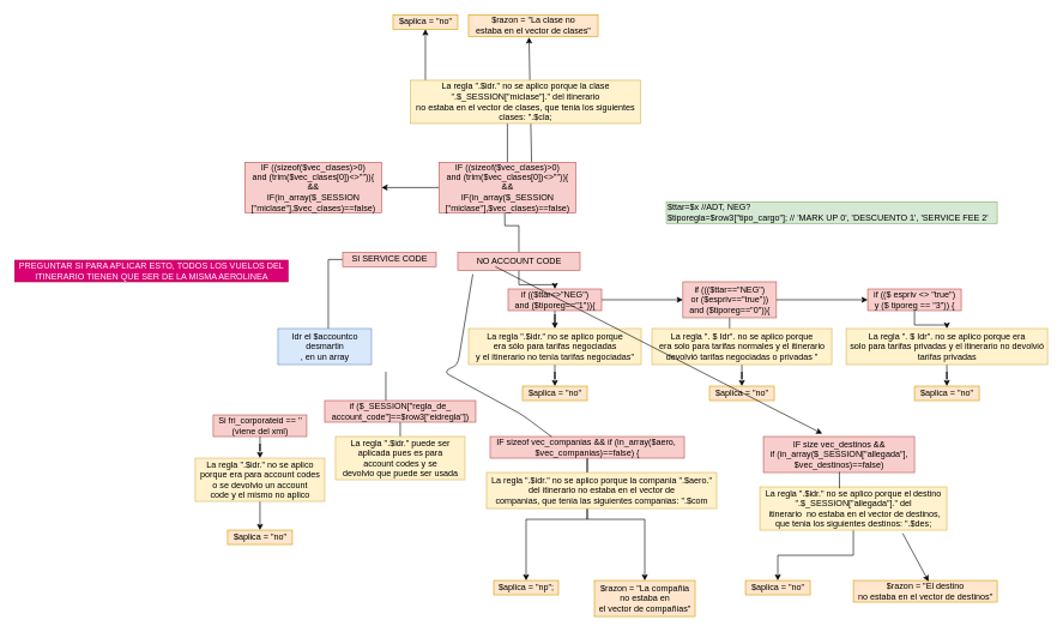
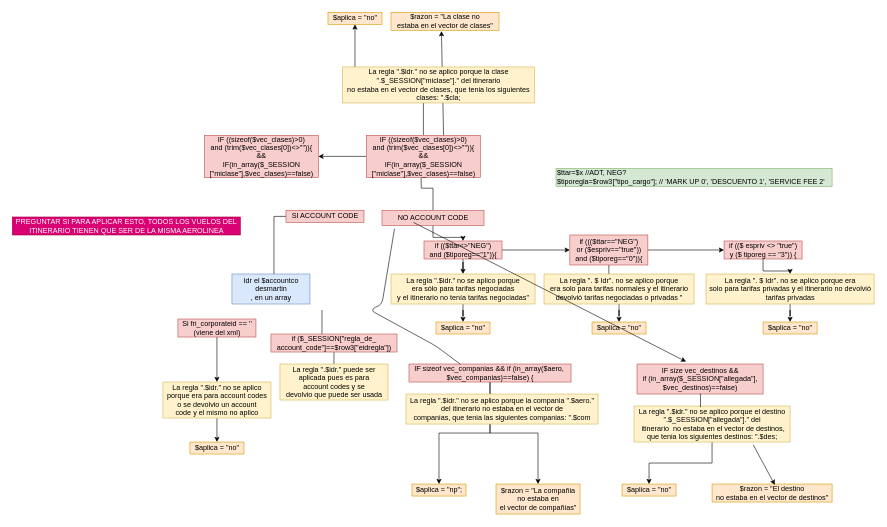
  <mxCell id="0" />
  <mxCell id="1" parent="0" />
  <mxCell id="2" style="edgeStyle=orthogonalEdgeStyle;rounded=0;orthogonalLoop=1;jettySize=auto;html=1;" parent="1" source="3" edge="1"><mxGeometry relative="1" as="geometry"><mxPoint x="456" y="466" as="targetPoint" /></mxGeometry></mxCell>
- <mxCell id="3" value="&lt;font style=&quot;vertical-align: inherit&quot;&gt;&lt;font style=&quot;vertical-align: inherit&quot;&gt;SI SERVICE CODE&lt;br&gt;&lt;/font&gt;&lt;/font&gt;" style="text;html=1;align=center;verticalAlign=middle;resizable=0;points=[];autosize=1;fillColor=#f8cecc;strokeColor=#b85450;" parent="1" vertex="1"><mxGeometry x="476" y="350" width="130" height="20" as="geometry" /></mxCell>
+ <mxCell id="3" value="&lt;font style=&quot;vertical-align: inherit&quot;&gt;&lt;font style=&quot;vertical-align: inherit&quot;&gt;SI ACCOUNT CODE&lt;br&gt;&lt;/font&gt;&lt;/font&gt;" style="text;html=1;align=center;verticalAlign=middle;resizable=0;points=[];autosize=1;fillColor=#f8cecc;strokeColor=#b85450;" parent="1" vertex="1"><mxGeometry x="476" y="350" width="130" height="20" as="geometry" /></mxCell>
  <mxCell id="4" value="" style="edgeStyle=orthogonalEdgeStyle;rounded=0;orthogonalLoop=1;jettySize=auto;html=1;" parent="1" source="5" target="7" edge="1"><mxGeometry relative="1" as="geometry" /></mxCell>
- <mxCell id="5" value="&lt;font style=&quot;vertical-align: inherit&quot;&gt;&lt;font style=&quot;vertical-align: inherit&quot;&gt;Si fri_corporateid == ''&lt;br&gt;(viene del xml)&lt;br&gt;&lt;/font&gt;&lt;/font&gt;" style="text;html=1;align=center;verticalAlign=middle;resizable=0;points=[];autosize=1;fillColor=#f8cecc;strokeColor=#b85450;" parent="1" vertex="1"><mxGeometry x="296" y="576" width="130" height="30" as="geometry" /></mxCell>
+ <mxCell id="5" value="&lt;font style=&quot;vertical-align: inherit&quot;&gt;&lt;font style=&quot;vertical-align: inherit&quot;&gt;Si fri_corporateid == ''&lt;br&gt;(viene del xml)&lt;br&gt;&lt;/font&gt;&lt;/font&gt;" style="text;html=1;align=center;verticalAlign=middle;resizable=0;points=[];autosize=1;fillColor=#f8cecc;strokeColor=#b85450;" parent="1" vertex="1"><mxGeometry x="296" y="531" width="130" height="30" as="geometry" /></mxCell>
  <mxCell id="6" value="" style="edgeStyle=orthogonalEdgeStyle;rounded=0;orthogonalLoop=1;jettySize=auto;html=1;" parent="1" source="7" target="8" edge="1"><mxGeometry relative="1" as="geometry" /></mxCell>
  <mxCell id="7" value="&lt;font style=&quot;vertical-align: inherit&quot;&gt;&lt;font style=&quot;vertical-align: inherit&quot;&gt;La regla &quot;.$idr.&quot; no se aplico &lt;br&gt;porque era para account codes&lt;br&gt;o se devolvio un account &lt;br&gt;code y el mismo no aplico&lt;br&gt;&lt;/font&gt;&lt;/font&gt;" style="text;html=1;align=center;verticalAlign=middle;resizable=0;points=[];autosize=1;fillColor=#fff2cc;strokeColor=#d6b656;" parent="1" vertex="1"><mxGeometry x="271" y="636" width="180" height="60" as="geometry" /></mxCell>
  <mxCell id="8" value="&lt;font style=&quot;vertical-align: inherit&quot;&gt;&lt;font style=&quot;vertical-align: inherit&quot;&gt;$aplica = &quot;no&quot;&lt;br&gt;&lt;/font&gt;&lt;/font&gt;" style="text;html=1;align=center;verticalAlign=middle;resizable=0;points=[];autosize=1;fillColor=#ffe6cc;strokeColor=#d79b00;" parent="1" vertex="1"><mxGeometry x="316" y="736" width="90" height="20" as="geometry" /></mxCell>
  <mxCell id="9" value="" style="edgeStyle=orthogonalEdgeStyle;rounded=0;orthogonalLoop=1;jettySize=auto;html=1;" parent="1" source="11" target="14" edge="1"><mxGeometry relative="1" as="geometry" /></mxCell>
  <mxCell id="10" value="" style="edgeStyle=orthogonalEdgeStyle;rounded=0;orthogonalLoop=1;jettySize=auto;html=1;" parent="1" source="11" edge="1"><mxGeometry relative="1" as="geometry"><mxPoint x="701" y="275" as="targetPoint" /></mxGeometry></mxCell>
  <mxCell id="11" value="&lt;font style=&quot;vertical-align: inherit&quot;&gt;&lt;font style=&quot;vertical-align: inherit&quot;&gt;NO ACCOUNT CODE&lt;br&gt;&lt;/font&gt;&lt;/font&gt;" style="text;html=1;align=center;verticalAlign=middle;resizable=0;points=[];autosize=1;fillColor=#f8cecc;strokeColor=#b85450;" parent="1" vertex="1"><mxGeometry x="636" y="350" width="170" height="25" as="geometry" /></mxCell>
  <mxCell id="12" value="" style="edgeStyle=orthogonalEdgeStyle;rounded=0;orthogonalLoop=1;jettySize=auto;html=1;" parent="1" source="14" target="16" edge="1"><mxGeometry relative="1" as="geometry" /></mxCell>
  <mxCell id="13" value="" style="edgeStyle=orthogonalEdgeStyle;rounded=0;orthogonalLoop=1;jettySize=auto;html=1;" parent="1" source="14" target="25" edge="1"><mxGeometry relative="1" as="geometry"><mxPoint x="1026" y="416" as="targetPoint" /></mxGeometry></mxCell>
  <mxCell id="14" value="&lt;font style=&quot;vertical-align: inherit&quot;&gt;&lt;font style=&quot;vertical-align: inherit&quot;&gt;if (($ttar&amp;lt;&amp;gt;&quot;NEG&quot;) &lt;br&gt;and ($tiporeg==&quot;1&quot;)){&lt;br&gt;&lt;/font&gt;&lt;/font&gt;" style="text;html=1;align=center;verticalAlign=middle;resizable=0;points=[];autosize=1;fillColor=#f8cecc;strokeColor=#b85450;" parent="1" vertex="1"><mxGeometry x="706" y="401" width="130" height="30" as="geometry" /></mxCell>
  <mxCell id="15" value="" style="edgeStyle=orthogonalEdgeStyle;rounded=0;orthogonalLoop=1;jettySize=auto;html=1;" parent="1" source="16" target="17" edge="1"><mxGeometry relative="1" as="geometry" /></mxCell>
  <mxCell id="16" value="&lt;font style=&quot;vertical-align: inherit&quot;&gt;&lt;font style=&quot;vertical-align: inherit&quot;&gt;La regla &quot;.$idr.&quot; no se aplico porque &lt;br&gt;era sólo para tarifas negociadas &lt;br&gt;y el itinerario no tenía tarifas negociadas&quot;&lt;br&gt;&lt;/font&gt;&lt;/font&gt;" style="text;html=1;align=center;verticalAlign=middle;resizable=0;points=[];autosize=1;fillColor=#fff2cc;strokeColor=#d6b656;direction=west;" parent="1" vertex="1"><mxGeometry x="651" y="456" width="240" height="50" as="geometry" /></mxCell>
  <mxCell id="17" value="&lt;font style=&quot;vertical-align: inherit&quot;&gt;&lt;font style=&quot;vertical-align: inherit&quot;&gt;$aplica = &quot;no&quot;&lt;br&gt;&lt;/font&gt;&lt;/font&gt;" style="text;html=1;align=center;verticalAlign=middle;resizable=0;points=[];autosize=1;fillColor=#ffe6cc;strokeColor=#d79b00;direction=west;" parent="1" vertex="1"><mxGeometry x="726" y="536" width="90" height="20" as="geometry" /></mxCell>
  <mxCell id="18" value="Idr el&amp;nbsp;$accountco&lt;br&gt;desmartin&lt;br&gt;, en un array" style="text;html=1;align=center;verticalAlign=middle;resizable=0;points=[];autosize=1;fillColor=#dae8fc;strokeColor=#6c8ebf;" parent="1" vertex="1"><mxGeometry x="386" y="456" width="130" height="50" as="geometry" /></mxCell>
  <mxCell id="19" value="" style="endArrow=classic;html=1;" parent="1" edge="1"><mxGeometry width="50" height="50" relative="1" as="geometry"><mxPoint x="536" y="516" as="sourcePoint" /><mxPoint x="536" y="566" as="targetPoint" /><Array as="points" /></mxGeometry></mxCell>
  <mxCell id="20" value="" style="edgeStyle=orthogonalEdgeStyle;rounded=0;orthogonalLoop=1;jettySize=auto;html=1;" parent="1" source="21" edge="1"><mxGeometry relative="1" as="geometry"><mxPoint x="556" y="616" as="targetPoint" /><Array as="points"><mxPoint x="556" y="606" /></Array></mxGeometry></mxCell>
  <mxCell id="21" value="if ($_SESSION[&quot;regla_de_&lt;br&gt;account_code&quot;]==$row3[&quot;eidregla&quot;])" style="text;html=1;align=center;verticalAlign=middle;resizable=0;points=[];autosize=1;fillColor=#f8cecc;strokeColor=#b85450;" parent="1" vertex="1"><mxGeometry x="451" y="556" width="210" height="30" as="geometry" /></mxCell>
  <mxCell id="22" value="La regla &quot;.$idr.&quot; puede ser &lt;br&gt;aplicada pues es para &lt;br&gt;account codes y se &lt;br&gt;devolvio que puede ser usada" style="text;html=1;align=center;verticalAlign=middle;resizable=0;points=[];autosize=1;fillColor=#fff2cc;strokeColor=#d6b656;" parent="1" vertex="1"><mxGeometry x="466" y="606" width="180" height="60" as="geometry" /></mxCell>
  <mxCell id="23" value="" style="edgeStyle=orthogonalEdgeStyle;rounded=0;orthogonalLoop=1;jettySize=auto;html=1;" parent="1" source="25" target="32" edge="1"><mxGeometry relative="1" as="geometry" /></mxCell>
  <mxCell id="24" value="" style="edgeStyle=orthogonalEdgeStyle;rounded=0;orthogonalLoop=1;jettySize=auto;html=1;" parent="1" source="25" target="27" edge="1"><mxGeometry relative="1" as="geometry" /></mxCell>
  <mxCell id="25" value="if ((($ttar==&quot;NEG&quot;) &lt;br&gt;or ($espriv==&quot;true&quot;)) &lt;br&gt;and ($tiporeg==&quot;0&quot;)){" style="text;html=1;align=center;verticalAlign=middle;resizable=0;points=[];autosize=1;fillColor=#f8cecc;strokeColor=#b85450;" parent="1" vertex="1"><mxGeometry x="949" y="391" width="130" height="50" as="geometry" /></mxCell>
  <mxCell id="26" value="" style="edgeStyle=orthogonalEdgeStyle;rounded=0;orthogonalLoop=1;jettySize=auto;html=1;" parent="1" source="27" target="29" edge="1"><mxGeometry relative="1" as="geometry" /></mxCell>
  <mxCell id="27" value="&lt;font style=&quot;vertical-align: inherit&quot;&gt;&lt;font style=&quot;vertical-align: inherit&quot;&gt;&lt;font style=&quot;vertical-align: inherit&quot;&gt;&lt;font style=&quot;vertical-align: inherit&quot;&gt;if (($ espriv &amp;lt;&amp;gt; &quot;true&quot;) &lt;br&gt;y ($ tiporeg == &quot;3&quot;)) {&lt;/font&gt;&lt;/font&gt;&lt;/font&gt;&lt;/font&gt;" style="text;html=1;align=center;verticalAlign=middle;resizable=0;points=[];autosize=1;fillColor=#f8cecc;strokeColor=#b85450;" parent="1" vertex="1"><mxGeometry x="1206" y="401" width="130" height="30" as="geometry" /></mxCell>
  <mxCell id="28" value="" style="edgeStyle=orthogonalEdgeStyle;rounded=0;orthogonalLoop=1;jettySize=auto;html=1;" parent="1" source="29" target="30" edge="1"><mxGeometry relative="1" as="geometry" /></mxCell>
  <mxCell id="29" value="&lt;font style=&quot;vertical-align: inherit&quot;&gt;&lt;font style=&quot;vertical-align: inherit&quot;&gt;&lt;font style=&quot;vertical-align: inherit&quot;&gt;&lt;font style=&quot;vertical-align: inherit&quot;&gt;La regla &quot;. $ Idr&quot;. &lt;/font&gt;&lt;/font&gt;&lt;/font&gt;&lt;font style=&quot;vertical-align: inherit&quot;&gt;&lt;font style=&quot;vertical-align: inherit&quot;&gt;&lt;font style=&quot;vertical-align: inherit&quot;&gt;no se aplico porque era &lt;br&gt;solo para tarifas privadas y el itinerario no devolvió &lt;br&gt;tarifas privadas&lt;/font&gt;&lt;/font&gt;&lt;/font&gt;&lt;/font&gt;" style="text;html=1;align=center;verticalAlign=middle;resizable=0;points=[];autosize=1;fillColor=#fff2cc;strokeColor=#d6b656;" parent="1" vertex="1"><mxGeometry x="1176" y="456" width="280" height="50" as="geometry" /></mxCell>
  <mxCell id="30" value="$aplica = &quot;no&quot;" style="text;html=1;align=center;verticalAlign=middle;resizable=0;points=[];autosize=1;fillColor=#ffe6cc;strokeColor=#d79b00;" parent="1" vertex="1"><mxGeometry x="1271" y="536" width="90" height="20" as="geometry" /></mxCell>
  <mxCell id="31" value="" style="edgeStyle=orthogonalEdgeStyle;rounded=0;orthogonalLoop=1;jettySize=auto;html=1;" parent="1" source="32" target="33" edge="1"><mxGeometry relative="1" as="geometry" /></mxCell>
  <mxCell id="32" value="&lt;font style=&quot;vertical-align: inherit&quot;&gt;&lt;font style=&quot;vertical-align: inherit&quot;&gt;&lt;font style=&quot;vertical-align: inherit&quot;&gt;&lt;font style=&quot;vertical-align: inherit&quot;&gt;La regla &quot;. $ Idr&quot;. &lt;/font&gt;&lt;/font&gt;&lt;/font&gt;&lt;font style=&quot;vertical-align: inherit&quot;&gt;&lt;font style=&quot;vertical-align: inherit&quot;&gt;&lt;font style=&quot;vertical-align: inherit&quot;&gt;no se aplico porque&lt;br&gt;era solo para tarifas normales y el itinerario&lt;br&gt;devolvió tarifas negociadas o privadas &quot;&lt;/font&gt;&lt;/font&gt;&lt;/font&gt;&lt;/font&gt;" style="text;html=1;align=center;verticalAlign=middle;resizable=0;points=[];autosize=1;fillColor=#fff2cc;strokeColor=#d6b656;" parent="1" vertex="1"><mxGeometry x="906" y="456" width="250" height="50" as="geometry" /></mxCell>
  <mxCell id="33" value="&lt;font style=&quot;vertical-align: inherit&quot;&gt;&lt;font style=&quot;vertical-align: inherit&quot;&gt;$aplica = &quot;no&quot;&lt;/font&gt;&lt;/font&gt;" style="text;html=1;align=center;verticalAlign=middle;resizable=0;points=[];autosize=1;fillColor=#ffe6cc;strokeColor=#d79b00;" parent="1" vertex="1"><mxGeometry x="986" y="536" width="90" height="20" as="geometry" /></mxCell>
  <mxCell id="34" value="" style="edgeStyle=orthogonalEdgeStyle;rounded=0;orthogonalLoop=1;jettySize=auto;html=1;" parent="1" source="36" target="38" edge="1"><mxGeometry relative="1" as="geometry" /></mxCell>
  <mxCell id="35" value="" style="edgeStyle=orthogonalEdgeStyle;rounded=0;orthogonalLoop=1;jettySize=auto;html=1;" parent="1" source="36" target="37" edge="1"><mxGeometry relative="1" as="geometry" /></mxCell>
  <mxCell id="36" value="IF sizeof vec_companias&amp;nbsp;&lt;span&gt;&amp;amp;&amp;amp; if (in_array($aero,&amp;nbsp;&lt;/span&gt;&lt;br&gt;$vec_companias)==false) {" style="text;html=1;align=center;verticalAlign=middle;resizable=0;points=[];autosize=1;fillColor=#f8cecc;strokeColor=#b85450;" parent="1" vertex="1"><mxGeometry x="681" y="606" width="270" height="30" as="geometry" /></mxCell>
  <mxCell id="37" value="$razon = &quot;La compañia &lt;br&gt;no estaba en &lt;br&gt;el vector de compañias&quot;" style="text;html=1;align=center;verticalAlign=middle;resizable=0;points=[];autosize=1;fillColor=#ffe6cc;strokeColor=#d79b00;" parent="1" vertex="1"><mxGeometry x="826" y="806" width="140" height="50" as="geometry" /></mxCell>
  <mxCell id="38" value="$aplica = &quot;np&quot;;" style="text;html=1;align=center;verticalAlign=middle;resizable=0;points=[];autosize=1;fillColor=#ffe6cc;strokeColor=#d79b00;" parent="1" vertex="1"><mxGeometry x="686" y="806" width="90" height="20" as="geometry" /></mxCell>
  <mxCell id="39" value="La regla &quot;.$idr.&quot; no se aplico porque la compania &quot;.$aero.&quot; &lt;br&gt;del itinerario no estaba en el vector de &lt;br&gt;companias, que tenia las siguientes companias: &quot;.$com" style="text;html=1;align=center;verticalAlign=middle;resizable=0;points=[];autosize=1;fillColor=#fff2cc;strokeColor=#d6b656;" parent="1" vertex="1"><mxGeometry x="676" y="656" width="320" height="50" as="geometry" /></mxCell>
  <mxCell id="40" value="" style="endArrow=none;html=1;entryX=0.123;entryY=1.217;entryDx=0;entryDy=0;entryPerimeter=0;exitX=0.317;exitY=0.011;exitDx=0;exitDy=0;exitPerimeter=0;" parent="1" source="36" target="11" edge="1"><mxGeometry width="50" height="50" relative="1" as="geometry"><mxPoint x="836" y="586" as="sourcePoint" /><mxPoint x="886" y="536" as="targetPoint" /><Array as="points"><mxPoint x="726" y="576" /><mxPoint x="616" y="516" /><mxPoint x="636" y="506" /></Array></mxGeometry></mxCell>
  <mxCell id="41" value="IF size vec_destinos &amp;amp;&amp;amp;&lt;br&gt;if (in_array($_SESSION[&quot;allegada&quot;],&lt;br&gt;$vec_destinos)==false)" style="text;html=1;align=center;verticalAlign=middle;resizable=0;points=[];autosize=1;fillColor=#f8cecc;strokeColor=#b85450;" parent="1" vertex="1"><mxGeometry x="1061" y="606" width="210" height="50" as="geometry" /></mxCell>
  <mxCell id="42" value="" style="edgeStyle=orthogonalEdgeStyle;rounded=0;orthogonalLoop=1;jettySize=auto;html=1;" parent="1" source="43" target="44" edge="1"><mxGeometry relative="1" as="geometry" /></mxCell>
  <mxCell id="43" value="La regla &quot;.$idr.&quot; no se aplico porque el destino &lt;br&gt;&quot;.$_SESSION[&quot;allegada&quot;].&quot; del&lt;br&gt;&amp;nbsp;itinerario&amp;nbsp; no estaba en el vector de destinos, &lt;br&gt;que tenia los siguientes destinos: &quot;.$des;" style="text;html=1;align=center;verticalAlign=middle;resizable=0;points=[];autosize=1;fillColor=#fff2cc;strokeColor=#d6b656;" parent="1" vertex="1"><mxGeometry x="1056" y="676" width="260" height="60" as="geometry" /></mxCell>
  <mxCell id="44" value="$aplica = &quot;no&quot;" style="text;html=1;align=center;verticalAlign=middle;resizable=0;points=[];autosize=1;fillColor=#ffe6cc;strokeColor=#d79b00;" parent="1" vertex="1"><mxGeometry x="1036" y="806" width="90" height="20" as="geometry" /></mxCell>
  <mxCell id="45" value="" style="endArrow=none;html=1;exitX=0.503;exitY=0.987;exitDx=0;exitDy=0;exitPerimeter=0;entryX=0.426;entryY=0.033;entryDx=0;entryDy=0;entryPerimeter=0;" parent="1" source="41" target="43" edge="1"><mxGeometry width="50" height="50" relative="1" as="geometry"><mxPoint x="1156" y="576" as="sourcePoint" /><mxPoint x="1236" y="556" as="targetPoint" /></mxGeometry></mxCell>
  <mxCell id="46" value="$razon = &quot;El destino &lt;br&gt;no estaba en el vector de destinos&quot;" style="text;html=1;align=center;verticalAlign=middle;resizable=0;points=[];autosize=1;fillColor=#ffe6cc;strokeColor=#d79b00;" parent="1" vertex="1"><mxGeometry x="1186" y="806" width="200" height="30" as="geometry" /></mxCell>
  <mxCell id="47" value="" style="endArrow=classic;html=1;exitX=0.764;exitY=1.078;exitDx=0;exitDy=0;exitPerimeter=0;entryX=0.523;entryY=0.044;entryDx=0;entryDy=0;entryPerimeter=0;" parent="1" source="43" target="46" edge="1"><mxGeometry width="50" height="50" relative="1" as="geometry"><mxPoint x="1156" y="576" as="sourcePoint" /><mxPoint x="1206" y="526" as="targetPoint" /></mxGeometry></mxCell>
  <mxCell id="48" value="" style="endArrow=classic;html=1;exitX=0.308;exitY=0.8;exitDx=0;exitDy=0;exitPerimeter=0;entryX=0.389;entryY=-0.08;entryDx=0;entryDy=0;entryPerimeter=0;" parent="1" source="11" target="41" edge="1"><mxGeometry width="50" height="50" relative="1" as="geometry"><mxPoint x="916" y="846" as="sourcePoint" /><mxPoint x="966" y="796" as="targetPoint" /></mxGeometry></mxCell>
  <mxCell id="49" value="" style="edgeStyle=orthogonalEdgeStyle;rounded=0;orthogonalLoop=1;jettySize=auto;html=1;" parent="1" source="51" target="53" edge="1"><mxGeometry relative="1" as="geometry" /></mxCell>
  <mxCell id="50" value="" style="edgeStyle=orthogonalEdgeStyle;rounded=0;orthogonalLoop=1;jettySize=auto;html=1;strokeColor=#000000;" parent="1" source="51" target="52" edge="1"><mxGeometry relative="1" as="geometry" /></mxCell>
  <mxCell id="51" value="IF ((sizeof($vec_clases)&amp;gt;0) &lt;br&gt;and (trim($vec_clases[0])&amp;lt;&amp;gt;&quot;&quot;)){ &lt;br&gt;&amp;amp;&amp;amp; &lt;br&gt;IF(in_array($_SESSION&lt;br&gt;[&quot;miclase&quot;],$vec_clases)==false)" style="text;html=1;align=center;verticalAlign=middle;resizable=0;points=[];autosize=1;fillColor=#f8cecc;strokeColor=#b85450;" parent="1" vertex="1"><mxGeometry x="610" y="225" width="190" height="70" as="geometry" /></mxCell>
  <mxCell id="52" value="IF ((sizeof($vec_clases)&amp;gt;0) &lt;br&gt;and (trim($vec_clases[0])&amp;lt;&amp;gt;&quot;&quot;)){ &lt;br&gt;&amp;amp;&amp;amp; &lt;br&gt;IF(in_array($_SESSION&lt;br&gt;[&quot;miclase&quot;],$vec_clases)==false)" style="text;html=1;align=center;verticalAlign=middle;resizable=0;points=[];autosize=1;fillColor=#f8cecc;strokeColor=#b85450;" parent="1" vertex="1"><mxGeometry x="340" y="225" width="190" height="70" as="geometry" /></mxCell>
  <mxCell id="53" value="$aplica = &quot;no&quot;" style="text;html=1;align=center;verticalAlign=middle;resizable=0;points=[];autosize=1;fillColor=#ffe6cc;strokeColor=#d79b00;" parent="1" vertex="1"><mxGeometry x="546" y="20" width="90" height="20" as="geometry" /></mxCell>
  <mxCell id="54" value="" style="endArrow=classic;html=1;exitX=0.677;exitY=-0.005;exitDx=0;exitDy=0;exitPerimeter=0;entryX=0.467;entryY=1.044;entryDx=0;entryDy=0;entryPerimeter=0;fillColor=#f8cecc;strokeColor=#000000;" parent="1" source="51" target="55" edge="1"><mxGeometry width="50" height="50" relative="1" as="geometry"><mxPoint x="850" y="390" as="sourcePoint" /><mxPoint x="739" y="200" as="targetPoint" /></mxGeometry></mxCell>
  <mxCell id="55" value="$razon = &quot;La clase no &lt;br&gt;estaba en el vector de clases&quot;" style="text;html=1;align=center;verticalAlign=middle;resizable=0;points=[];autosize=1;fillColor=#ffe6cc;strokeColor=#d79b00;" parent="1" vertex="1"><mxGeometry x="651" y="20" width="180" height="30" as="geometry" /></mxCell>
  <mxCell id="56" value="La regla &quot;.$idr.&quot; no se aplico porque la clase &lt;br&gt;&quot;.$_SESSION[&quot;miclase&quot;].&quot; del itinerario &lt;br&gt;no estaba en el vector de clases, que tenia los siguientes &lt;br&gt;clases: &quot;.$cla;" style="text;html=1;align=center;verticalAlign=middle;resizable=0;points=[];autosize=1;fillColor=#fff2cc;strokeColor=#d6b656;" parent="1" vertex="1"><mxGeometry x="570" y="111" width="320" height="60" as="geometry" /></mxCell>
  <mxCell id="57" value="PREGUNTAR SI PARA APLICAR ESTO, TODOS LOS VUELOS DEL &lt;br&gt;ITINERARIO TIENEN QUE SER DE LA MISMA AEROLINEA" style="text;html=1;align=center;verticalAlign=middle;resizable=0;points=[];autosize=1;fillColor=#d80073;strokeColor=#A50040;fontColor=#ffffff;" parent="1" vertex="1"><mxGeometry x="20" y="361" width="380" height="30" as="geometry" /></mxCell>
  <mxCell id="58" value="&lt;div&gt;$ttar=$x //ADT, NEG?&lt;/div&gt;&lt;div&gt;$tiporegla=$row3[&quot;tipo_cargo&quot;]; // 'MARK UP 0', 'DESCUENTO 1', 'SERVICE FEE 2&lt;span&gt;'&lt;/span&gt;&lt;/div&gt;" style="text;html=1;align=left;verticalAlign=middle;resizable=0;points=[];autosize=1;fillColor=#d5e8d4;strokeColor=#82b366;" parent="1" vertex="1"><mxGeometry x="926" y="280" width="460" height="30" as="geometry" /></mxCell>
